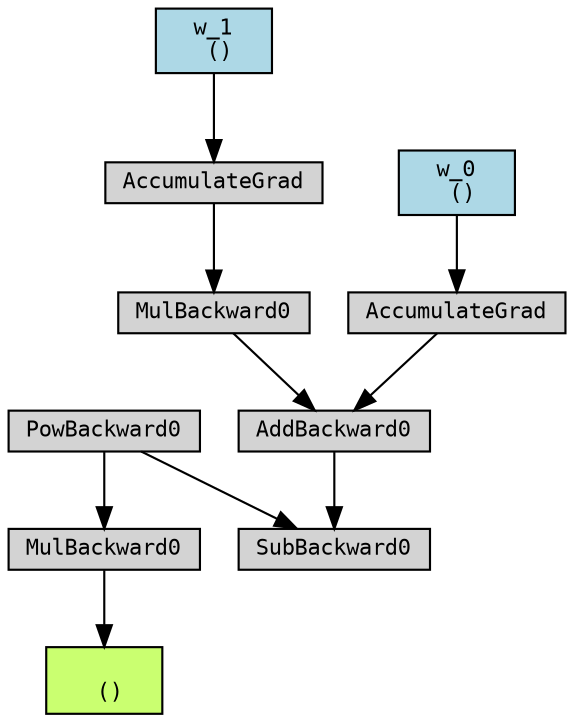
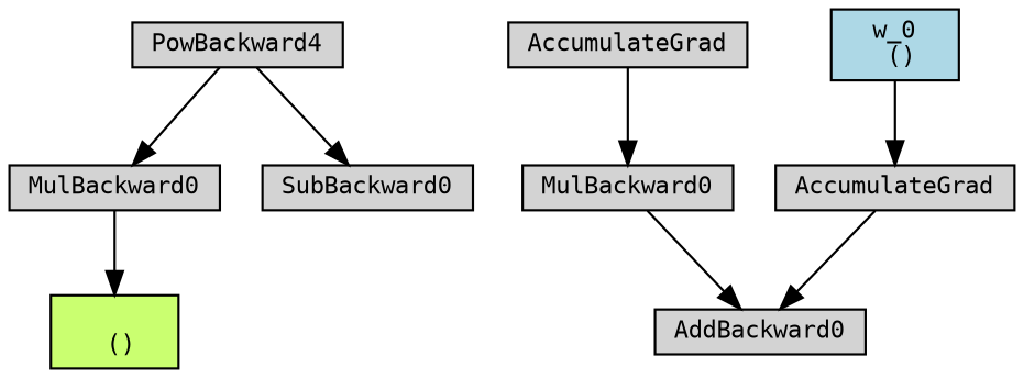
  digraph {
    node [align=left fontname=monospace fontsize=10 ranksep=0.1 shape=box style=filled]
    n1 [fillcolor=darkolivegreen1 height=0.2 label="\n ()"]
    n2 [height=0.2 label=MulBackward0]
-   n3 [height=0.2 label=PowBackward0]
+   n3 [height=0.2 label=PowBackward4]
    n4 [height=0.2 label=SubBackward0]
    n5 [height=0.2 label=AddBackward0]
    n6 [height=0.2 label=MulBackward0]
    n7 [height=0.2 label=AccumulateGrad]
-   n8 [fillcolor=lightblue height=0.2 label="w_1\n ()"]
    n9 [height=0.2 label=AccumulateGrad]
    n10 [fillcolor=lightblue height=0.2 label="w_0\n ()"]
    n2 -> n1
    n3 -> n2
    n3 -> n4
-   n5 -> n4
    n6 -> n5
    n7 -> n6
-   n8 -> n7
    n9 -> n5
    n10 -> n9
  }
